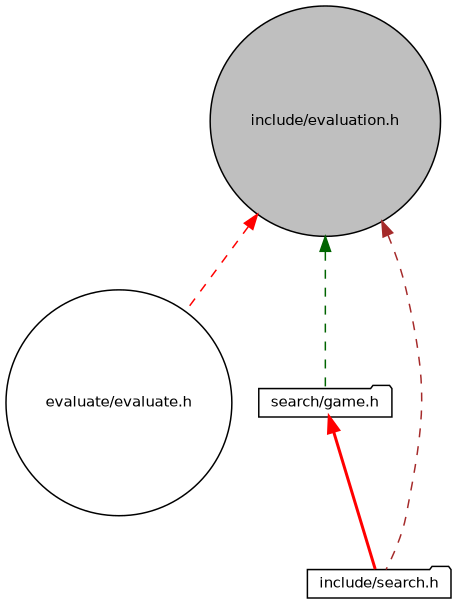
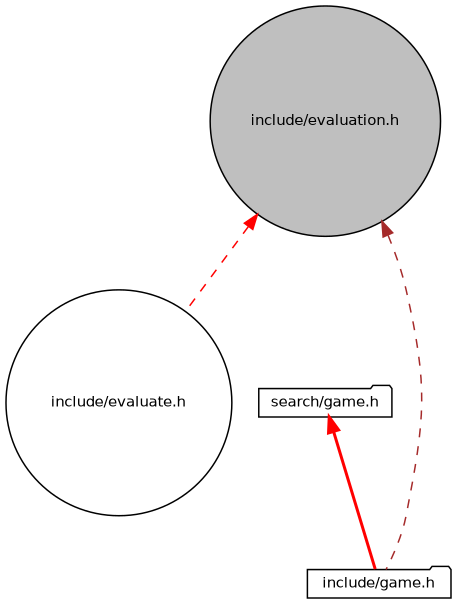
  digraph {
    node [color=black fillcolor=white fontname=Helvetica fontsize=10 shape=circle style=filled]
    edge [color=red dir=back fontname=Helvetica fontsize=10 labelfontname=Helvetica labelfontsize=10 style=dashed]
    n1 [fillcolor=grey75 fontcolor=black height=0.2 label="include/evaluation.h" width=0.4]
-   n2 [height=0.2 label="evaluate/evaluate.h" width=0.4]
+   n2 [height=0.2 label="include/evaluate.h" width=0.4]
    n3 [height=0.2 label="search/game.h" shape=folder width=0.4]
-   n4 [height=0.2 label="include/search.h" shape=folder width=0.4]
+   n4 [height=0.2 label="include/game.h" shape=folder width=0.4]
    n1 -> n2
-   n1 -> n3 [color=darkgreen]
    n1 -> n4 [color=brown]
    n3 -> n4 [style=bold]
  }
